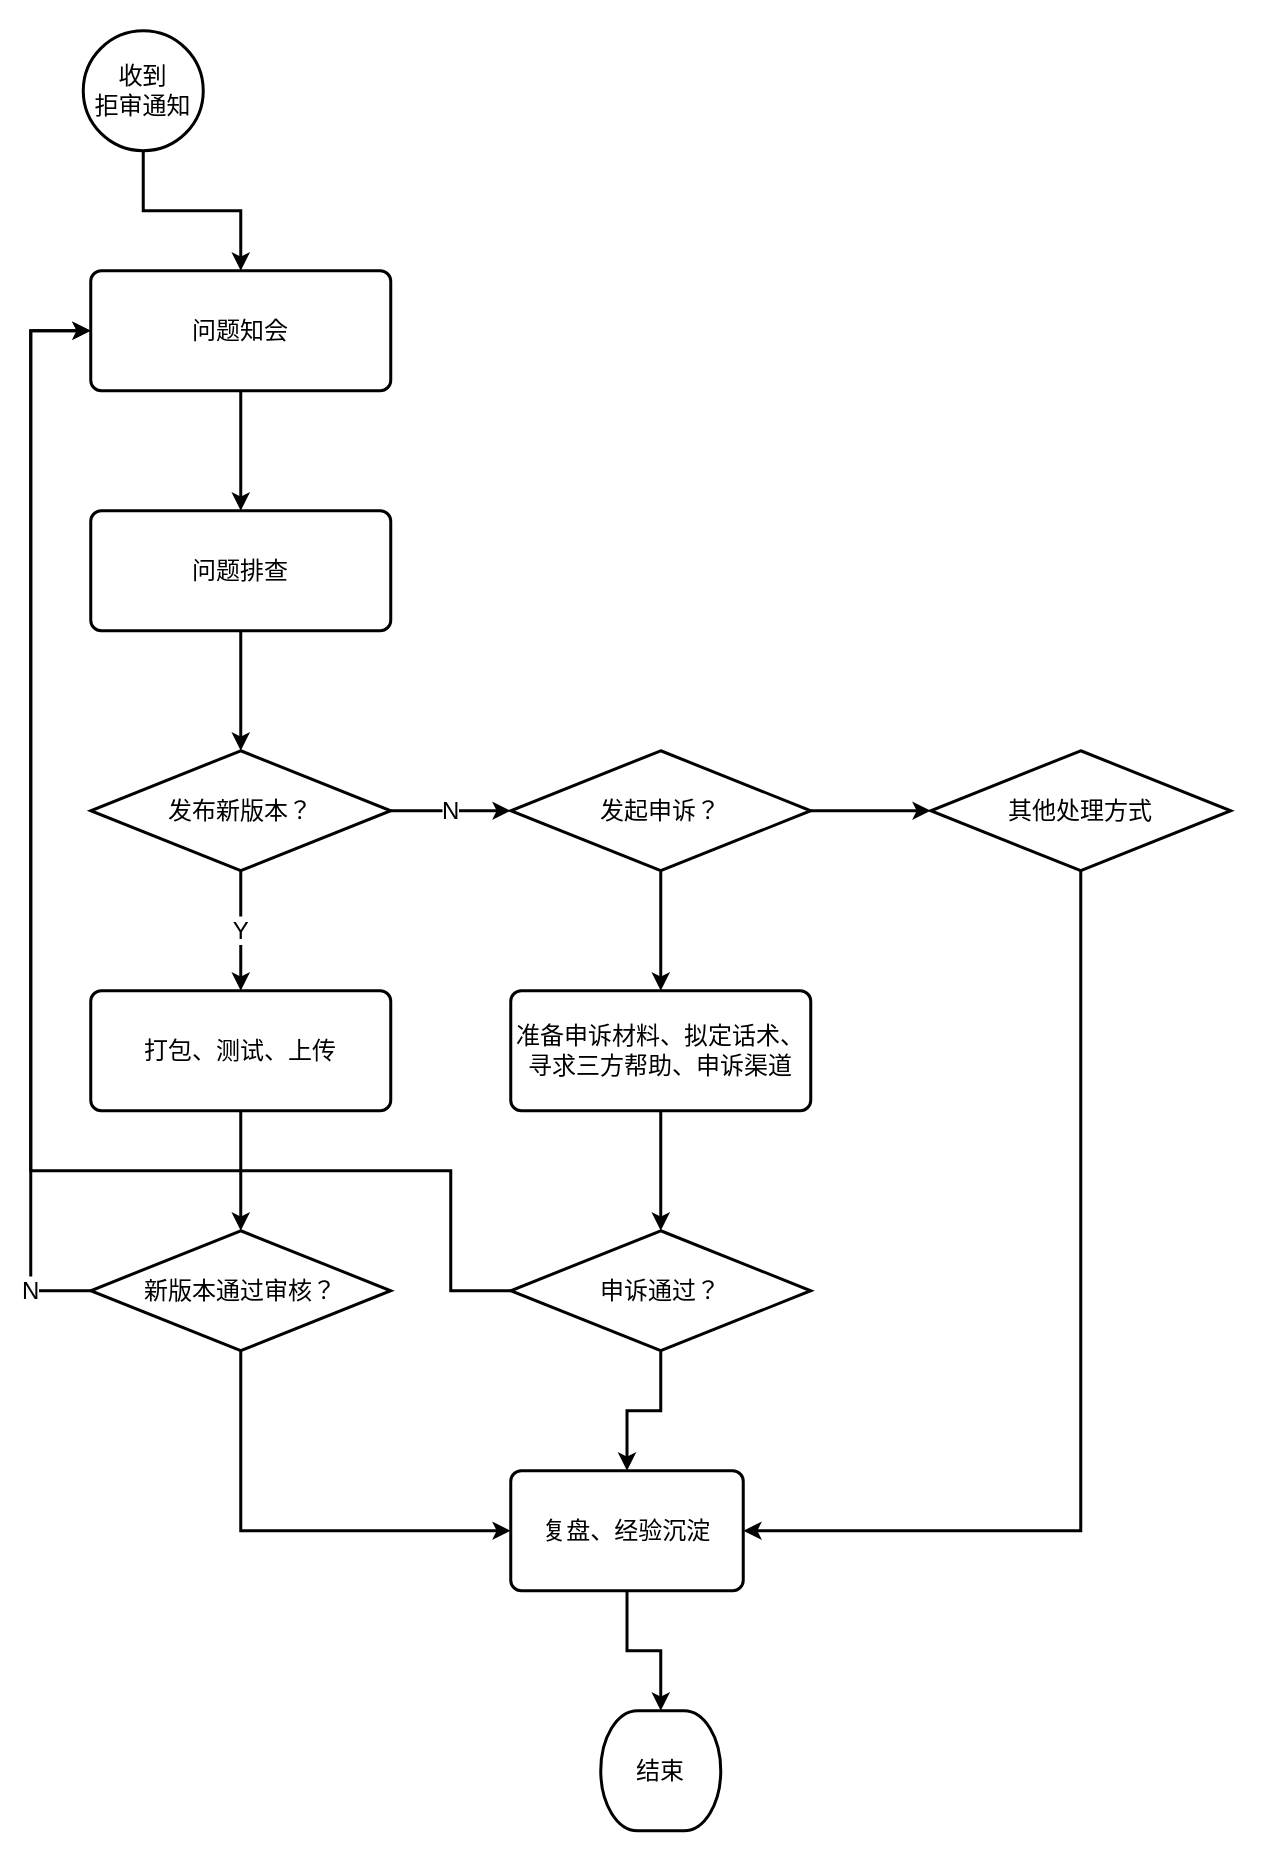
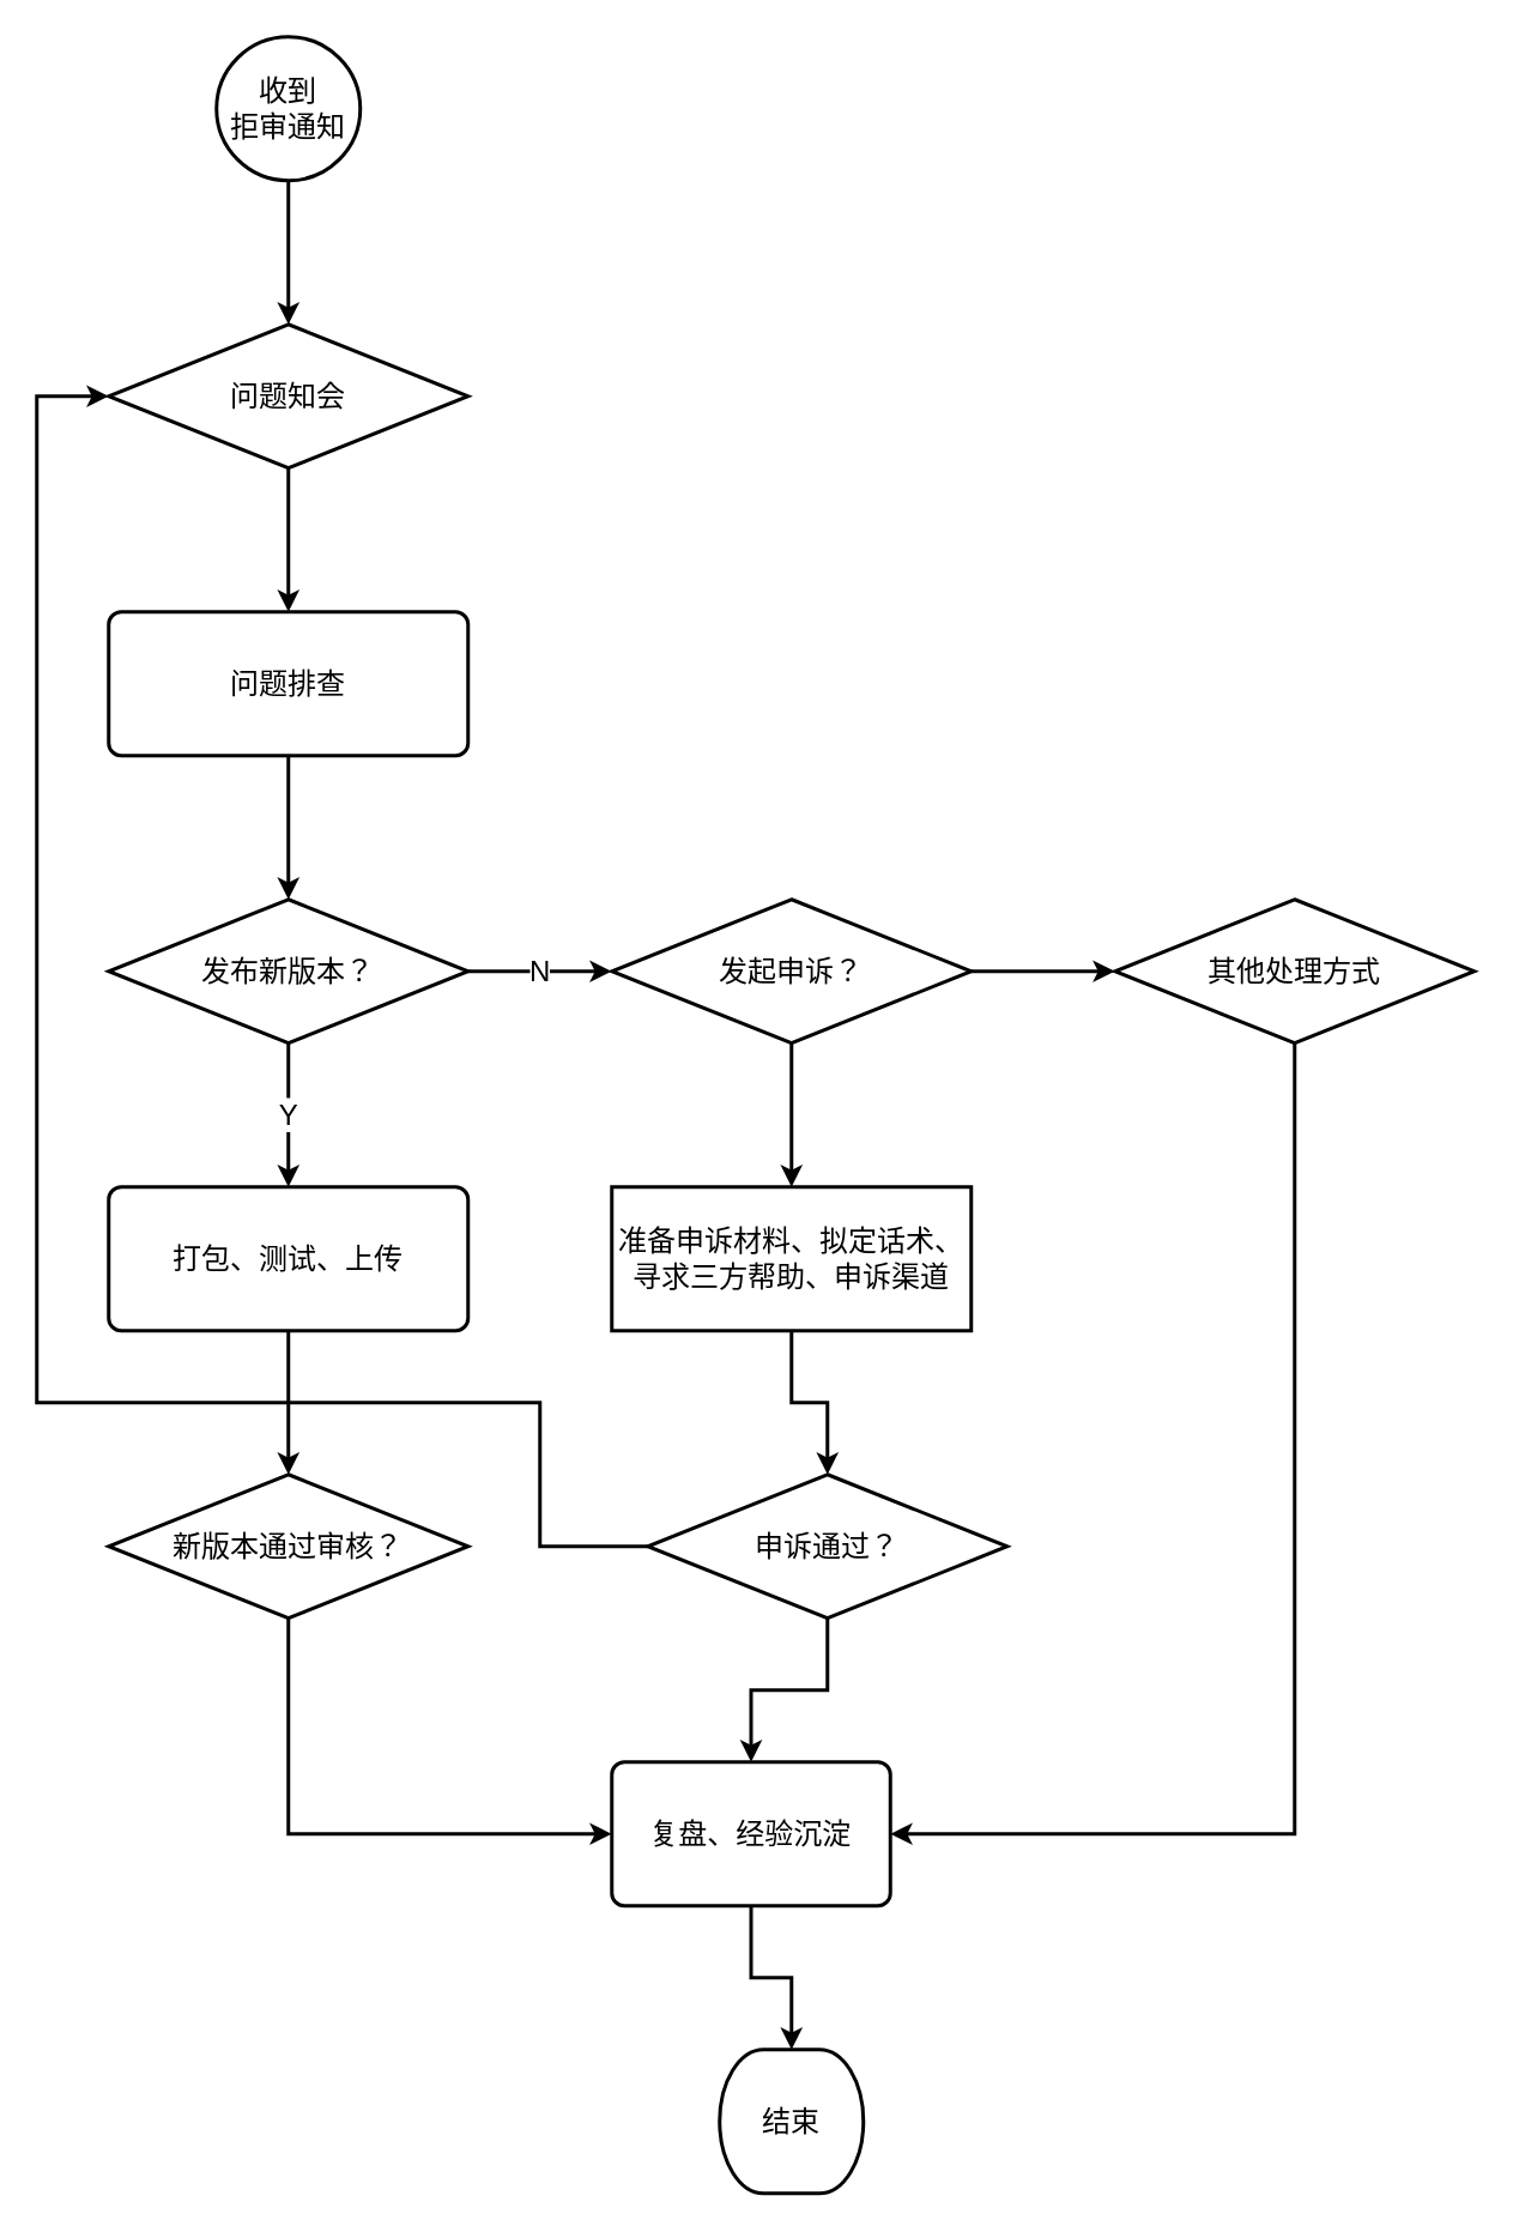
  <mxCell id="0" />
  <mxCell id="1" parent="0" />
  <mxCell id="2" style="edgeStyle=orthogonalEdgeStyle;rounded=0;orthogonalLoop=1;jettySize=auto;html=1;exitX=0;exitY=0.5;exitDx=0;exitDy=0;exitPerimeter=0;strokeWidth=2;fontSize=16;" edge="1" parent="1" source="25" target="6"><mxGeometry relative="1" as="geometry"><Array as="points"><mxPoint x="300" y="860" /><mxPoint x="300" y="780" /><mxPoint y="780" x="20" /><mxPoint y="220" x="20" /></Array></mxGeometry></mxCell>
  <mxCell id="3" style="edgeStyle=orthogonalEdgeStyle;rounded=0;orthogonalLoop=1;jettySize=auto;html=1;exitX=0.5;exitY=1;exitDx=0;exitDy=0;exitPerimeter=0;entryX=0.5;entryY=0;entryDx=0;entryDy=0;fontSize=16;strokeWidth=2;" edge="1" parent="1" source="4" target="6"><mxGeometry relative="1" as="geometry" /></mxCell>
- <mxCell id="4" value="收到&lt;br&gt;拒审通知" style="strokeWidth=2;html=1;shape=mxgraph.flowchart.start_2;whiteSpace=wrap;fontSize=16;fillColor=none;" vertex="1" parent="1"><mxGeometry x="55" y="20" width="80" height="80" as="geometry" /></mxCell>
+ <mxCell id="4" value="收到&lt;br&gt;拒审通知" style="strokeWidth=2;html=1;shape=mxgraph.flowchart.start_2;whiteSpace=wrap;fontSize=16;fillColor=none;" vertex="1" parent="1"><mxGeometry x="120" y="20" width="80" height="80" as="geometry" /></mxCell>
  <mxCell id="5" style="edgeStyle=orthogonalEdgeStyle;rounded=0;orthogonalLoop=1;jettySize=auto;html=1;exitX=0.5;exitY=1;exitDx=0;exitDy=0;entryX=0.5;entryY=0;entryDx=0;entryDy=0;strokeWidth=2;fontSize=16;" edge="1" parent="1" source="6" target="8"><mxGeometry relative="1" as="geometry" /></mxCell>
- <mxCell id="6" value="问题知会" style="rounded=1;whiteSpace=wrap;html=1;absoluteArcSize=1;arcSize=14;strokeWidth=2;fontSize=16;fillColor=none;" vertex="1" parent="1"><mxGeometry x="60" y="180" width="200" height="80" as="geometry" /></mxCell>
+ <mxCell id="6" value="问题知会" style="rhombus;whiteSpace=wrap;html=1;absoluteArcSize=1;arcSize=14;strokeWidth=2;fontSize=16;fillColor=none;" vertex="1" parent="1"><mxGeometry x="60" y="180" width="200" height="80" as="geometry" /></mxCell>
  <mxCell id="7" style="edgeStyle=orthogonalEdgeStyle;rounded=0;orthogonalLoop=1;jettySize=auto;html=1;exitX=0.5;exitY=1;exitDx=0;exitDy=0;entryX=0.5;entryY=0;entryDx=0;entryDy=0;entryPerimeter=0;strokeWidth=2;fontSize=16;" edge="1" parent="1" source="8" target="11"><mxGeometry relative="1" as="geometry" /></mxCell>
  <mxCell id="8" value="问题排查" style="rounded=1;whiteSpace=wrap;html=1;absoluteArcSize=1;arcSize=14;strokeWidth=2;fontSize=16;fillColor=none;" vertex="1" parent="1"><mxGeometry x="60" y="340" width="200" height="80" as="geometry" /></mxCell>
  <mxCell id="9" value="N" style="edgeStyle=orthogonalEdgeStyle;rounded=0;orthogonalLoop=1;jettySize=auto;html=1;exitX=1;exitY=0.5;exitDx=0;exitDy=0;exitPerimeter=0;strokeWidth=2;fontSize=16;" edge="1" parent="1" source="11" target="14"><mxGeometry relative="1" as="geometry"><mxPoint x="340" y="540" as="targetPoint" /></mxGeometry></mxCell>
  <mxCell id="10" value="Y" style="edgeStyle=orthogonalEdgeStyle;rounded=0;orthogonalLoop=1;jettySize=auto;html=1;exitX=0.5;exitY=1;exitDx=0;exitDy=0;exitPerimeter=0;entryX=0.5;entryY=0;entryDx=0;entryDy=0;strokeWidth=2;fontSize=16;" edge="1" parent="1" source="11" target="18"><mxGeometry relative="1" as="geometry" /></mxCell>
  <mxCell id="11" value="发布新版本？" style="strokeWidth=2;html=1;shape=mxgraph.flowchart.decision;whiteSpace=wrap;fontSize=16;fillColor=none;" vertex="1" parent="1"><mxGeometry x="60" y="500" width="200" height="80" as="geometry" /></mxCell>
  <mxCell id="12" style="edgeStyle=orthogonalEdgeStyle;rounded=0;orthogonalLoop=1;jettySize=auto;html=1;exitX=1;exitY=0.5;exitDx=0;exitDy=0;exitPerimeter=0;entryX=0;entryY=0.5;entryDx=0;entryDy=0;strokeWidth=2;fontSize=16;" edge="1" parent="1" source="14" target="16"><mxGeometry relative="1" as="geometry" /></mxCell>
  <mxCell id="13" style="edgeStyle=orthogonalEdgeStyle;rounded=0;orthogonalLoop=1;jettySize=auto;html=1;exitX=0.5;exitY=1;exitDx=0;exitDy=0;exitPerimeter=0;entryX=0.5;entryY=0;entryDx=0;entryDy=0;strokeWidth=2;fontSize=16;" edge="1" parent="1" source="14" target="23"><mxGeometry relative="1" as="geometry" /></mxCell>
  <mxCell id="14" value="发起申诉？" style="strokeWidth=2;html=1;shape=mxgraph.flowchart.decision;whiteSpace=wrap;fontSize=16;fillColor=none;" vertex="1" parent="1"><mxGeometry x="340" y="500" width="200" height="80" as="geometry" /></mxCell>
  <mxCell id="15" style="edgeStyle=orthogonalEdgeStyle;rounded=0;orthogonalLoop=1;jettySize=auto;html=1;exitX=0.5;exitY=1;exitDx=0;exitDy=0;entryX=1;entryY=0.5;entryDx=0;entryDy=0;strokeWidth=2;fontSize=16;" edge="1" parent="1" source="16" target="27"><mxGeometry relative="1" as="geometry" /></mxCell>
  <mxCell id="16" value="其他处理方式" style="rhombus;whiteSpace=wrap;html=1;absoluteArcSize=1;arcSize=14;strokeWidth=2;fontSize=16;fillColor=none;" vertex="1" parent="1"><mxGeometry x="620" y="500" width="200" height="80" as="geometry" /></mxCell>
  <mxCell id="17" style="edgeStyle=orthogonalEdgeStyle;rounded=0;orthogonalLoop=1;jettySize=auto;html=1;exitX=0.5;exitY=1;exitDx=0;exitDy=0;entryX=0.5;entryY=0;entryDx=0;entryDy=0;entryPerimeter=0;strokeWidth=2;fontSize=16;" edge="1" parent="1" source="18" target="21"><mxGeometry relative="1" as="geometry" /></mxCell>
  <mxCell id="18" value="打包、测试、上传" style="rounded=1;whiteSpace=wrap;html=1;absoluteArcSize=1;arcSize=14;strokeWidth=2;fontSize=16;fillColor=none;" vertex="1" parent="1"><mxGeometry x="60" y="660" width="200" height="80" as="geometry" /></mxCell>
- <mxCell id="19" value="N" style="edgeStyle=orthogonalEdgeStyle;rounded=0;orthogonalLoop=1;jettySize=auto;html=1;exitX=0;exitY=0.5;exitDx=0;exitDy=0;exitPerimeter=0;entryX=0;entryY=0.5;entryDx=0;entryDy=0;strokeWidth=2;fontSize=16;" edge="1" parent="1" source="21" target="6"><mxGeometry x="-0.889" relative="1" as="geometry"><Array as="points"><mxPoint y="860" x="20" /><mxPoint y="220" x="20" /></Array><mxPoint as="offset" /></mxGeometry></mxCell>
  <mxCell id="20" style="edgeStyle=orthogonalEdgeStyle;rounded=0;orthogonalLoop=1;jettySize=auto;html=1;exitX=0.5;exitY=1;exitDx=0;exitDy=0;exitPerimeter=0;entryX=0;entryY=0.5;entryDx=0;entryDy=0;strokeWidth=2;fontSize=16;" edge="1" parent="1" source="21" target="27"><mxGeometry relative="1" as="geometry" /></mxCell>
  <mxCell id="21" value="新版本通过审核？" style="strokeWidth=2;html=1;shape=mxgraph.flowchart.decision;whiteSpace=wrap;fontSize=16;fillColor=none;" vertex="1" parent="1"><mxGeometry x="60" y="820" width="200" height="80" as="geometry" /></mxCell>
  <mxCell id="22" style="edgeStyle=orthogonalEdgeStyle;rounded=0;orthogonalLoop=1;jettySize=auto;html=1;exitX=0.5;exitY=1;exitDx=0;exitDy=0;entryX=0.5;entryY=0;entryDx=0;entryDy=0;entryPerimeter=0;strokeWidth=2;fontSize=16;" edge="1" parent="1" source="23" target="25"><mxGeometry relative="1" as="geometry" /></mxCell>
- <mxCell id="23" value="准备申诉材料、拟定话术、寻求三方帮助、申诉渠道" style="rounded=1;whiteSpace=wrap;html=1;absoluteArcSize=1;arcSize=14;strokeWidth=2;fontSize=16;fillColor=none;" vertex="1" parent="1"><mxGeometry x="340" y="660" width="200" height="80" as="geometry" /></mxCell>
+ <mxCell id="23" value="准备申诉材料、拟定话术、寻求三方帮助、申诉渠道" style="whiteSpace=wrap;html=1;absoluteArcSize=1;arcSize=14;strokeWidth=2;fontSize=16;fillColor=none;rounded=0;" vertex="1" parent="1"><mxGeometry x="340" y="660" width="200" height="80" as="geometry" /></mxCell>
  <mxCell id="24" style="edgeStyle=orthogonalEdgeStyle;rounded=0;orthogonalLoop=1;jettySize=auto;html=1;exitX=0.5;exitY=1;exitDx=0;exitDy=0;exitPerimeter=0;entryX=0.5;entryY=0;entryDx=0;entryDy=0;strokeWidth=2;fontSize=16;" edge="1" parent="1" source="25" target="27"><mxGeometry relative="1" as="geometry" /></mxCell>
- <mxCell id="25" value="申诉通过？" style="strokeWidth=2;html=1;shape=mxgraph.flowchart.decision;whiteSpace=wrap;fontSize=16;fillColor=none;" vertex="1" parent="1"><mxGeometry x="340" y="820" width="200" height="80" as="geometry" /></mxCell>
+ <mxCell id="25" value="申诉通过？" style="strokeWidth=2;html=1;shape=mxgraph.flowchart.decision;whiteSpace=wrap;fontSize=16;fillColor=none;" vertex="1" parent="1"><mxGeometry x="360" y="820" width="200" height="80" as="geometry" /></mxCell>
  <mxCell id="26" style="edgeStyle=orthogonalEdgeStyle;rounded=0;orthogonalLoop=1;jettySize=auto;html=1;exitX=0.5;exitY=1;exitDx=0;exitDy=0;entryX=0.5;entryY=0;entryDx=0;entryDy=0;entryPerimeter=0;strokeWidth=2;fontSize=16;" edge="1" parent="1" source="27" target="28"><mxGeometry relative="1" as="geometry" /></mxCell>
  <mxCell id="27" value="复盘、经验沉淀" style="rounded=1;whiteSpace=wrap;html=1;absoluteArcSize=1;arcSize=14;strokeWidth=2;fontSize=16;fillColor=none;" vertex="1" parent="1"><mxGeometry x="340" y="980" width="155" height="80" as="geometry" /></mxCell>
  <mxCell id="28" value="结束" style="strokeWidth=2;html=1;shape=mxgraph.flowchart.terminator;whiteSpace=wrap;fontSize=16;fillColor=none;" vertex="1" parent="1"><mxGeometry x="400" y="1140" width="80" height="80" as="geometry" /></mxCell>
